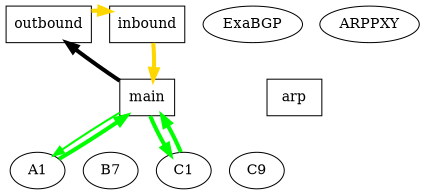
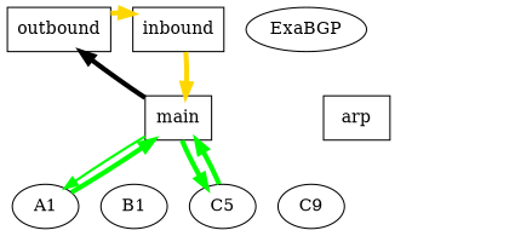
  digraph {
    edge [style=invis]
    outbound [shape=box]
    inbound [shape=box]
-   ARPPXY
    ExaBGP
    A1
-   B1 [label=B7]
-   C1
+   B1
+   C1 [label=C5]
    n8 [label=C9]
    main [shape=box]
    arp [shape=box]
    subgraph sub_1 {
      rank=min
      outbound
      inbound
-     ARPPXY
      ExaBGP
    }
    subgraph sub_2 {
      rank=same
      A1
      B1
      C1
      n8
    }
    subgraph sub_3 {
      rank=same
      main
      arp
    }
    outbound -> inbound
    outbound -> inbound
    outbound -> inbound [color=gold penwidth=4.0 style=""]
    inbound -> main
    inbound -> main
    inbound -> main [color=gold penwidth=4.0 style=""]
    inbound -> main
-   ARPPXY -> arp
    ExaBGP -> main
    A1 -> main [color=green penwidth=4.0 style=""]
    B1 -> main
    C1 -> main [color=green penwidth=4.0 style=""]
    n8 -> main
    main -> outbound [color=black penwidth=4.0 style=""]
    main -> outbound
    main -> ExaBGP
    main -> ExaBGP
    main -> A1
    main -> A1
    main -> A1
    main -> A1 [color=green penwidth=2.0 style=""]
    main -> B1
    main -> B1
    main -> B1
    main -> B1
    main -> C1
    main -> C1
    main -> C1
    main -> C1 [color=green penwidth=4.0 style=""]
    main -> n8
    main -> n8
    main -> n8
    main -> n8
    main -> arp
-   arp -> ARPPXY
    arp -> main
  }
